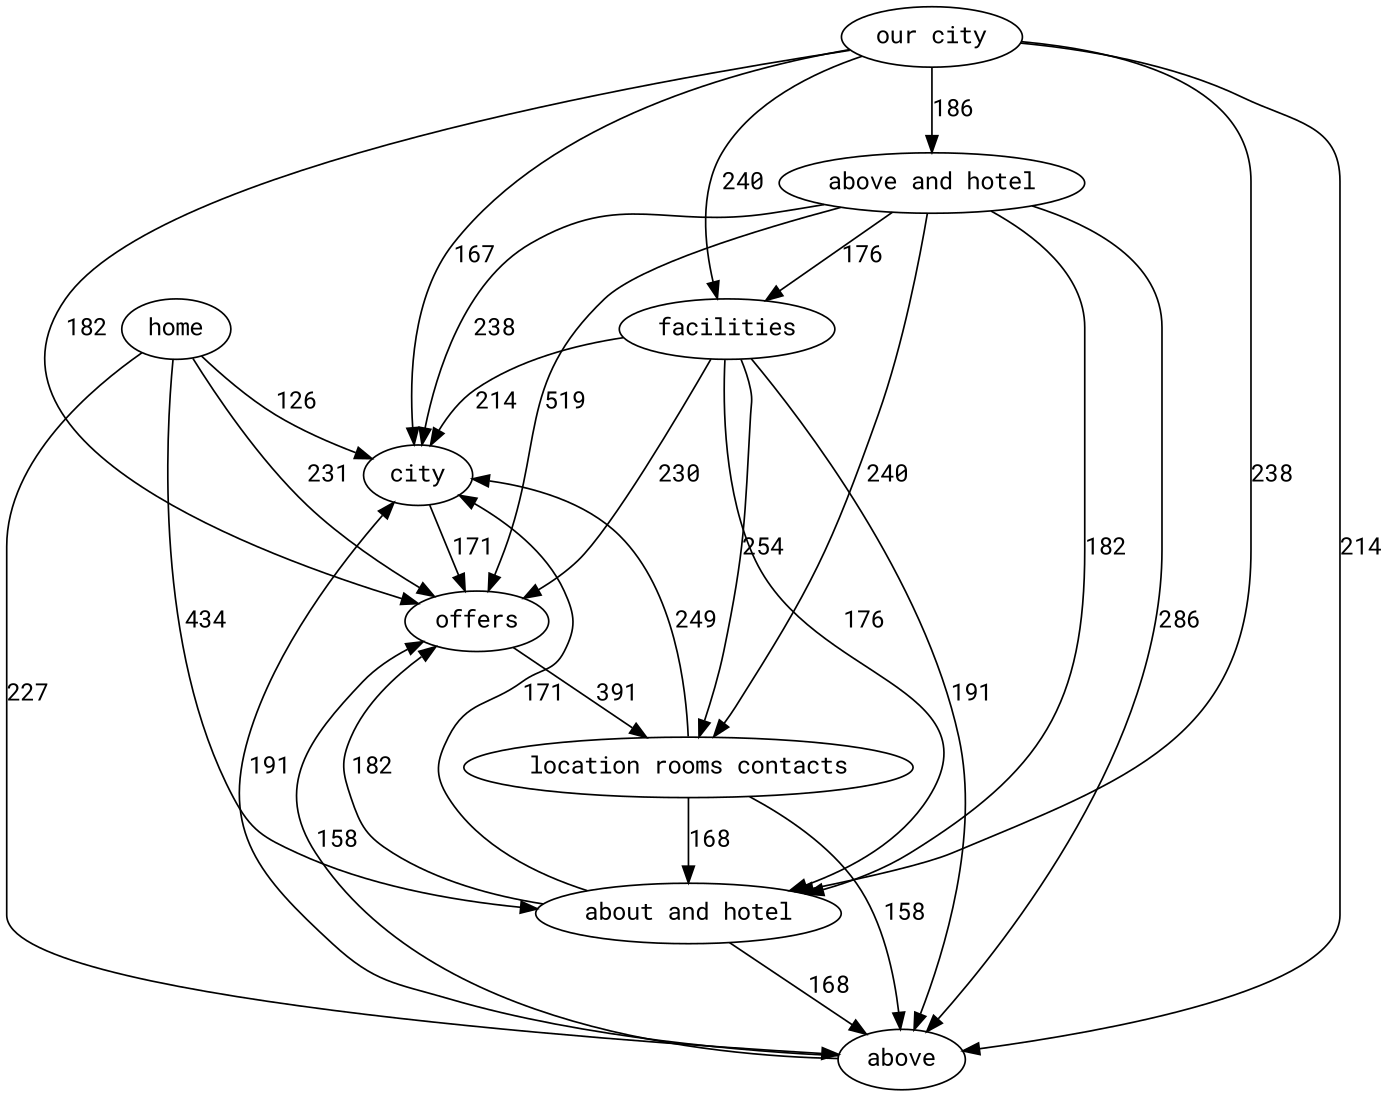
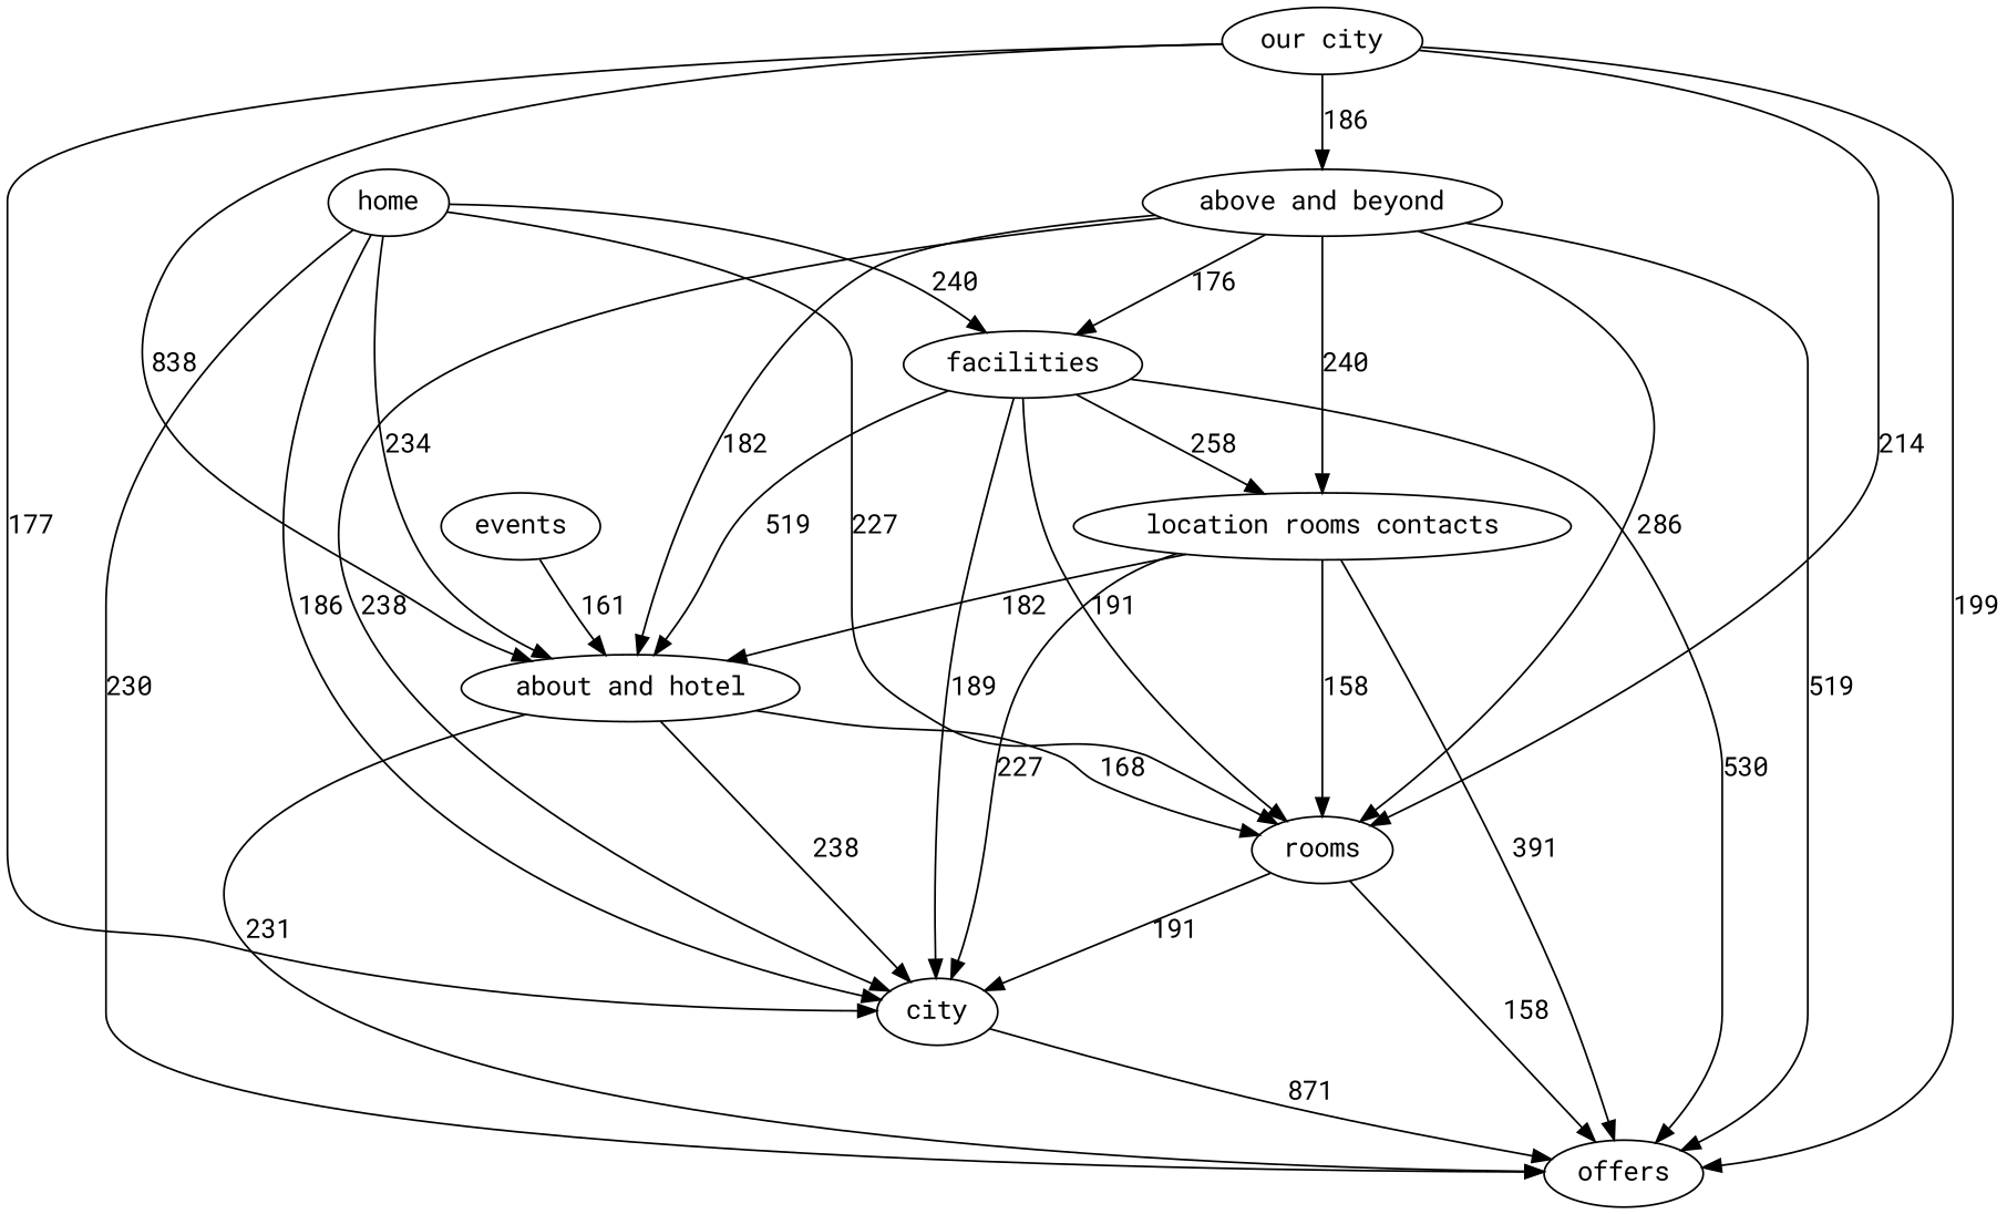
  strict digraph {
    fontname="Roboto Mono"
    node [fontname="Roboto Mono"]
    edge [fontname="Roboto Mono" weight=171]
    n1 [label=city]
    offers
    n3 [label="about and hotel"]
-   rooms [label=above]
+   rooms
    home
    facilities
    n7 [label="location rooms contacts"]
    "our city"
-   "above and beyond" [label="above and hotel"]
-   n1 -> offers [label=171]
-   n3 -> n1 [label=171]
-   n3 -> offers [label=182 weight=182]
+   "above and beyond"
+   events
+   n1 -> offers [label=871]
+   n3 -> n1 [label=238]
+   n3 -> offers [label=231 weight=182]
    n3 -> rooms [label=168 weight=168]
    rooms -> n1 [label=191 weight=191]
    rooms -> offers [label=158 weight=158]
-   home -> n1 [label=126 weight=186]
-   home -> offers [label=231 weight=231]
-   home -> n3 [label=434 weight=234]
+   home -> n1 [label=186 weight=186]
+   home -> offers [label=230 weight=231]
+   home -> n3 [label=234 weight=234]
    home -> rooms [label=227 weight=226]
-   facilities -> n1 [label=214 weight=189]
-   facilities -> offers [label=230 weight=230]
-   facilities -> n3 [label=176 weight=176]
+   facilities -> n1 [label=189 weight=189]
+   facilities -> offers [label=530 weight=230]
+   facilities -> n3 [label=519 weight=176]
    facilities -> rooms [label=191 weight=191]
-   facilities -> n7 [label=254 weight=258]
-   n7 -> n1 [label=249 weight=249]
-   offers -> n7 [label=391 weight=391]
-   n7 -> n3 [label=168 weight=168]
+   facilities -> n7 [label=258 weight=258]
+   n7 -> n1 [label=227 weight=249]
+   n7 -> offers [label=391 weight=391]
+   n7 -> n3 [label=182 weight=168]
    n7 -> rooms [label=158 weight=158]
-   "our city" -> n1 [label=167 weight=177]
-   "our city" -> offers [label=182 weight=199]
-   "our city" -> n3 [label=238 weight=238]
+   "our city" -> n1 [label=177 weight=177]
+   "our city" -> offers [label=199 weight=199]
+   "our city" -> n3 [label=838 weight=238]
    "our city" -> rooms [label=214 weight=214]
-   "our city" -> facilities [label=240 weight=240]
+   home -> facilities [label=240 weight=240]
    "our city" -> "above and beyond" [label=186 weight=186]
    "above and beyond" -> n1 [label=238 weight=238]
    "above and beyond" -> offers [label=519 weight=519]
    "above and beyond" -> n3 [label=182 weight=182]
    "above and beyond" -> rooms [label=286 weight=286]
    "above and beyond" -> facilities [label=176 weight=176]
    "above and beyond" -> n7 [label=240 weight=240]
+   events -> n3 [label=161 weight=161]
  }
